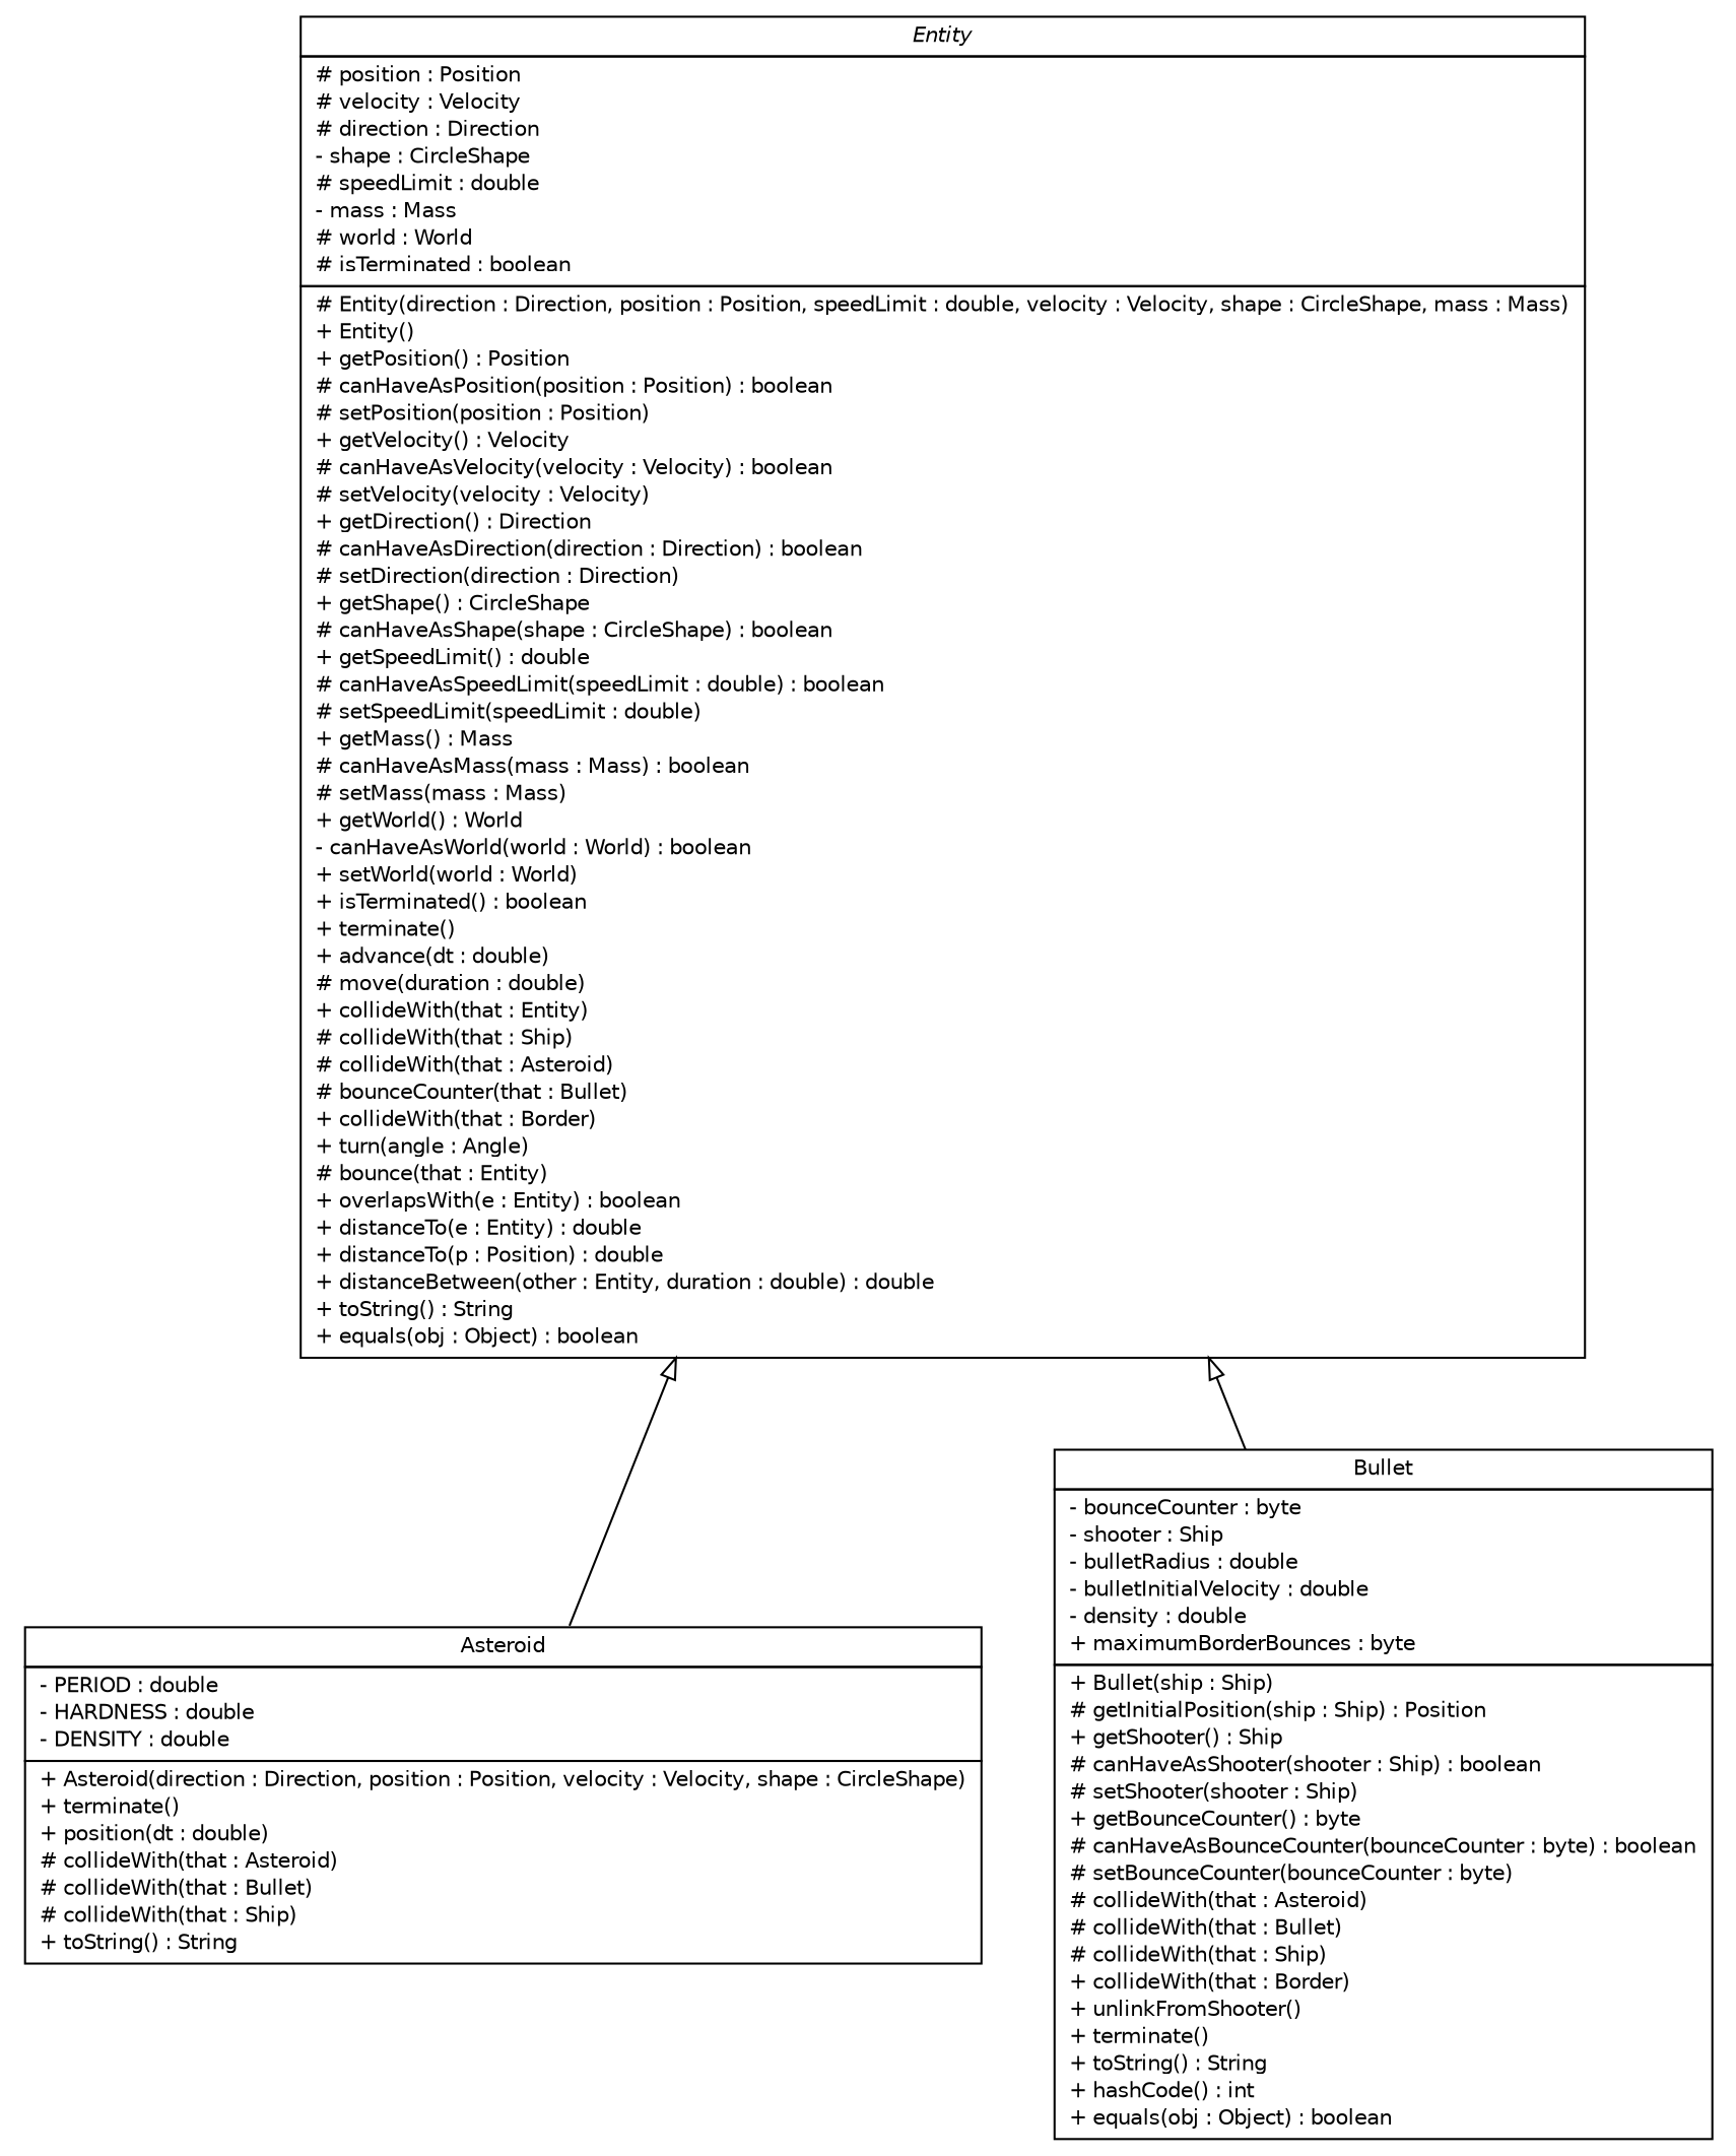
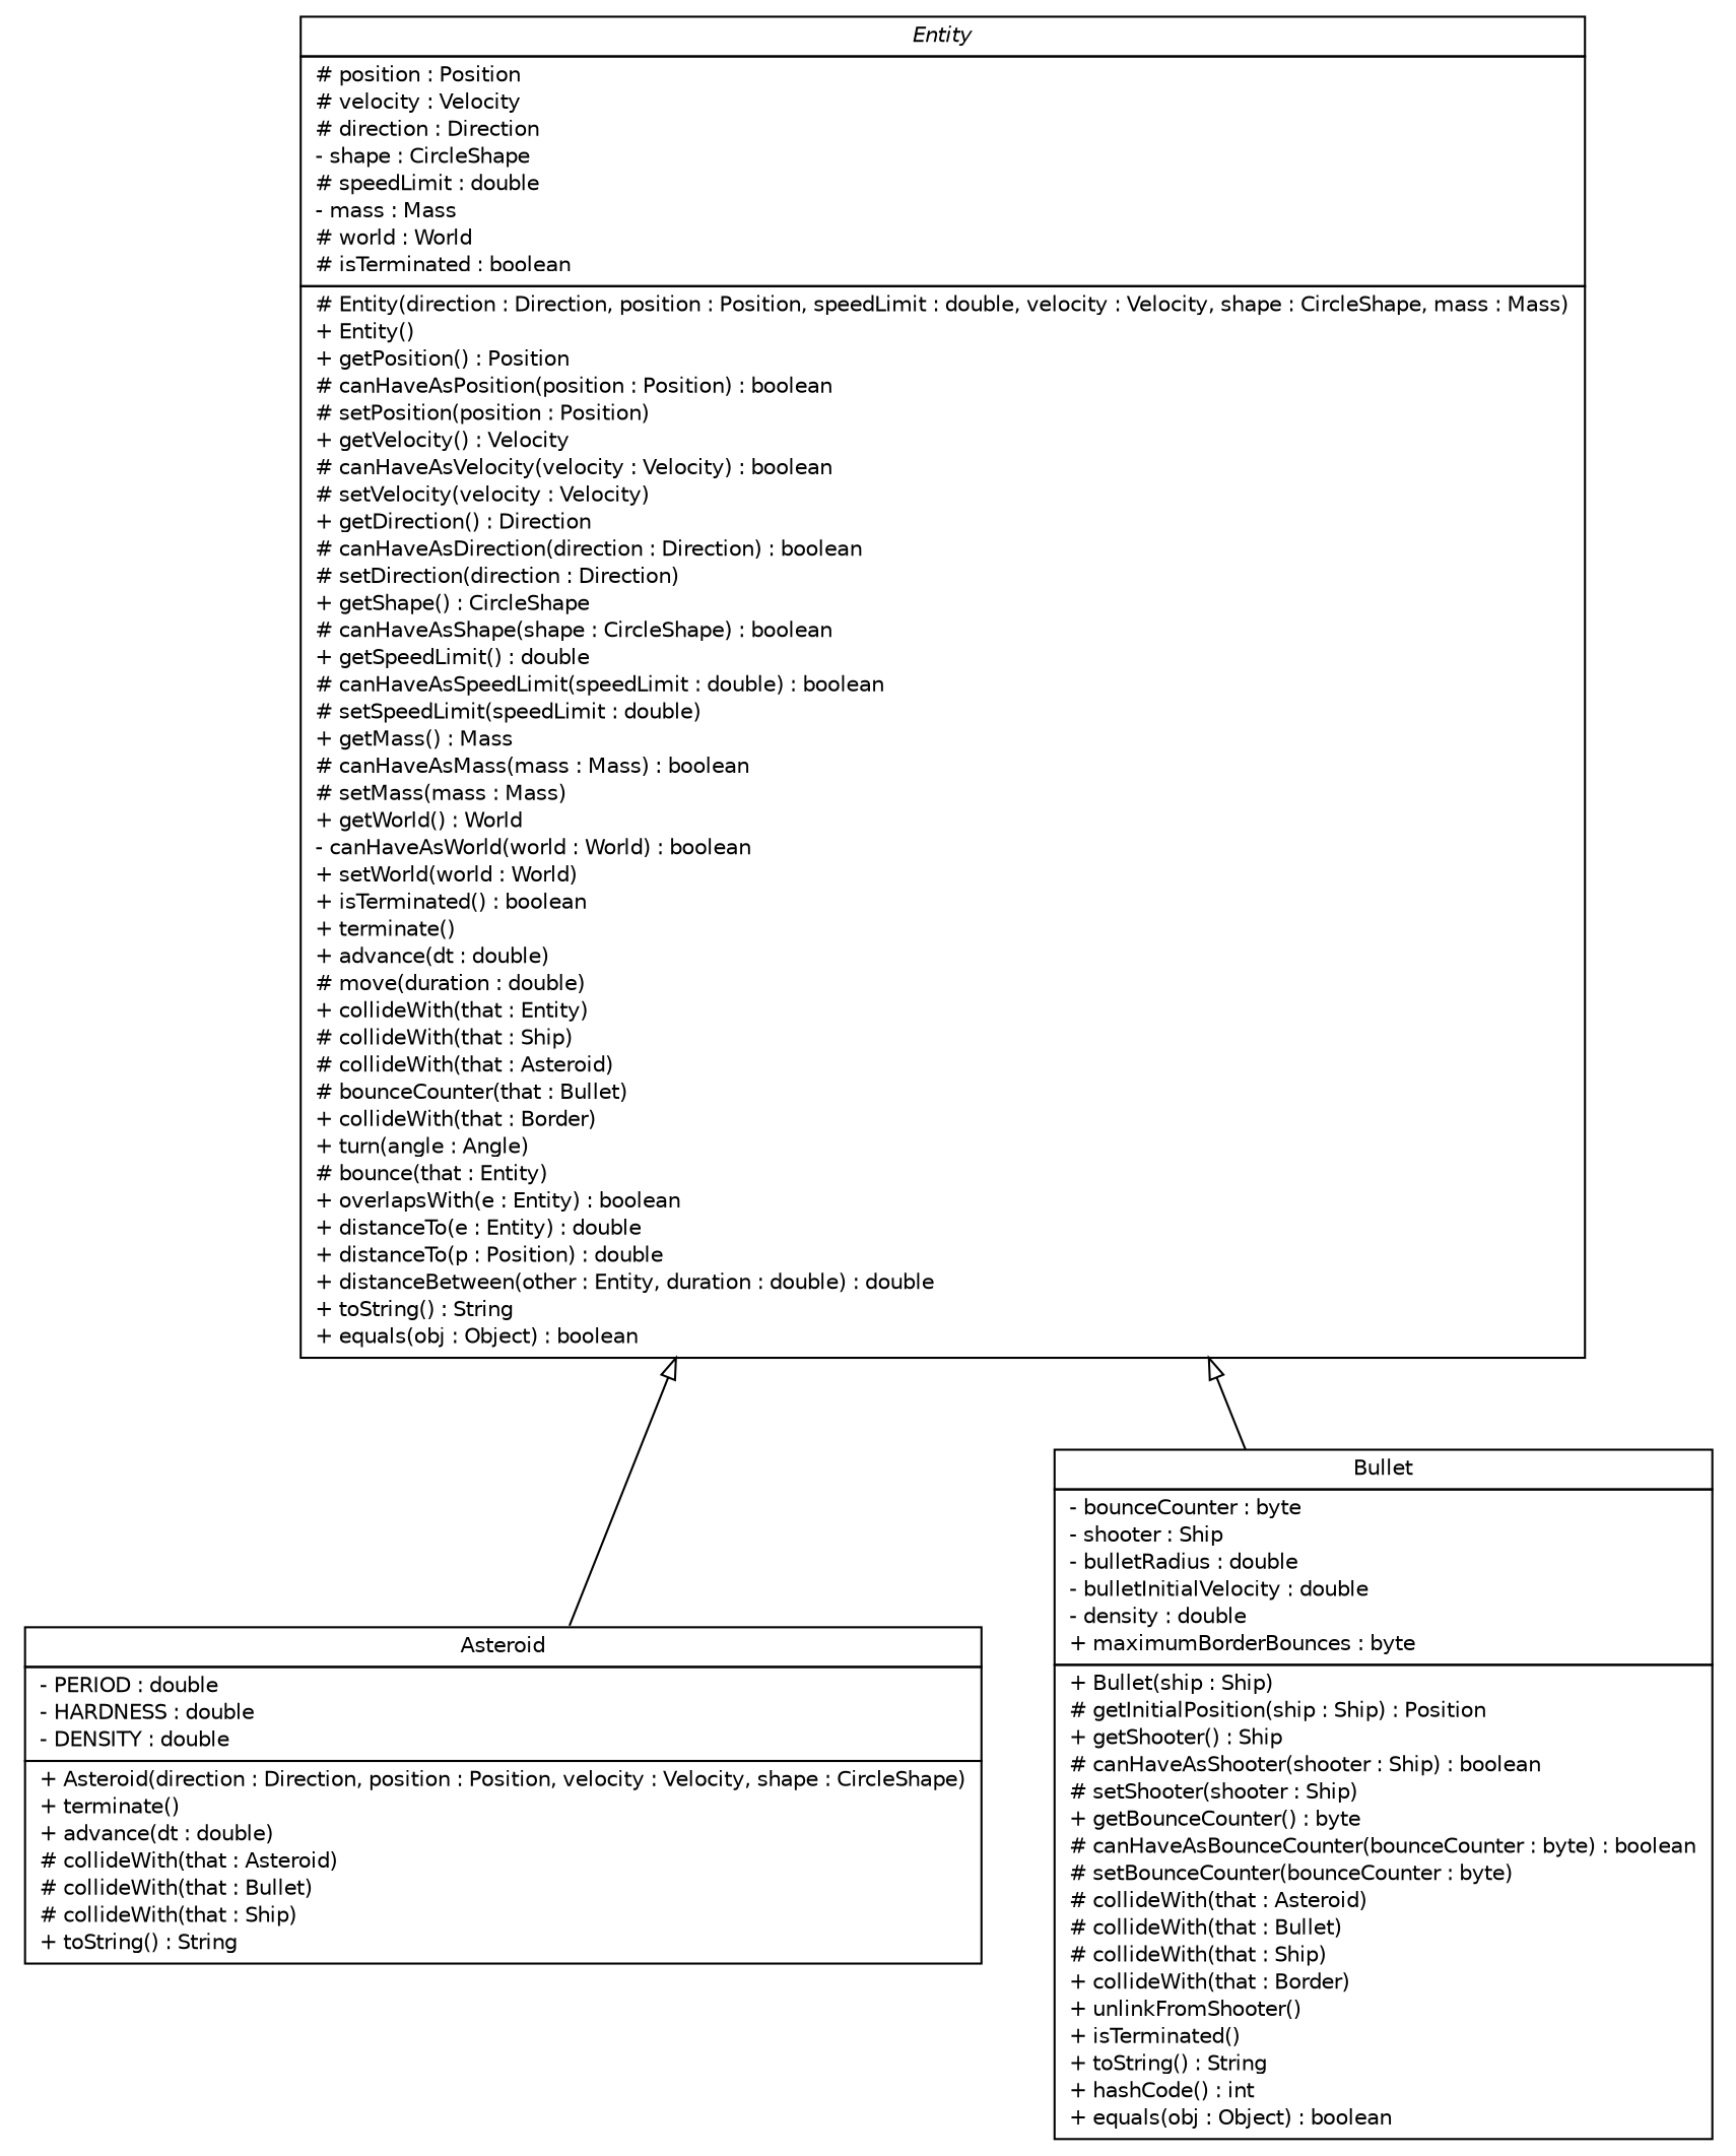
  digraph {
    nodesep=0.25
    ranksep=0.5
    node [fontcolor=black fontname=Helvetica fontsize=10.0 shape=plaintext]
    edge [arrowtail=empty dir=back fontname=Helvetica fontsize=10 headport=p labelfontname=Helvetica labelfontsize=10 tailport=p]
-   n1 [label=<<table title="world.entity.Asteroid" border="0" cellborder="1" cellspacing="0" cellpadding="2" port="p" href="./Asteroid.html"> 		<tr><td><table border="0" cellspacing="0" cellpadding="1"> <tr><td align="center" balign="center"> Asteroid </td></tr> 		</table></td></tr> 		<tr><td><table border="0" cellspacing="0" cellpadding="1"> <tr><td align="left" balign="left"> - PERIOD : double </td></tr> <tr><td align="left" balign="left"> - HARDNESS : double </td></tr> <tr><td align="left" balign="left"> - DENSITY : double </td></tr> 		</table></td></tr> 		<tr><td><table border="0" cellspacing="0" cellpadding="1"> <tr><td align="left" balign="left"> + Asteroid(direction : Direction, position : Position, velocity : Velocity, shape : CircleShape) </td></tr> <tr><td align="left" balign="left"> + terminate() </td></tr> <tr><td align="left" balign="left"> + position(dt : double) </td></tr> <tr><td align="left" balign="left"> # collideWith(that : Asteroid) </td></tr> <tr><td align="left" balign="left"> # collideWith(that : Bullet) </td></tr> <tr><td align="left" balign="left"> # collideWith(that : Ship) </td></tr> <tr><td align="left" balign="left"> + toString() : String </td></tr> 		</table></td></tr> 		</table>>]
+   n1 [label=<<table title="world.entity.Asteroid" border="0" cellborder="1" cellspacing="0" cellpadding="2" port="p" href="./Asteroid.html"> 		<tr><td><table border="0" cellspacing="0" cellpadding="1"> <tr><td align="center" balign="center"> Asteroid </td></tr> 		</table></td></tr> 		<tr><td><table border="0" cellspacing="0" cellpadding="1"> <tr><td align="left" balign="left"> - PERIOD : double </td></tr> <tr><td align="left" balign="left"> - HARDNESS : double </td></tr> <tr><td align="left" balign="left"> - DENSITY : double </td></tr> 		</table></td></tr> 		<tr><td><table border="0" cellspacing="0" cellpadding="1"> <tr><td align="left" balign="left"> + Asteroid(direction : Direction, position : Position, velocity : Velocity, shape : CircleShape) </td></tr> <tr><td align="left" balign="left"> + terminate() </td></tr> <tr><td align="left" balign="left"> + advance(dt : double) </td></tr> <tr><td align="left" balign="left"> # collideWith(that : Asteroid) </td></tr> <tr><td align="left" balign="left"> # collideWith(that : Bullet) </td></tr> <tr><td align="left" balign="left"> # collideWith(that : Ship) </td></tr> <tr><td align="left" balign="left"> + toString() : String </td></tr> 		</table></td></tr> 		</table>>]
    n2 [label=<<table title="world.entity.Entity" border="0" cellborder="1" cellspacing="0" cellpadding="2" port="p" href="./Entity.html"> 		<tr><td><table border="0" cellspacing="0" cellpadding="1"> <tr><td align="center" balign="center"><font face="Helvetica-Oblique"> Entity </font></td></tr> 		</table></td></tr> 		<tr><td><table border="0" cellspacing="0" cellpadding="1"> <tr><td align="left" balign="left"> # position : Position </td></tr> <tr><td align="left" balign="left"> # velocity : Velocity </td></tr> <tr><td align="left" balign="left"> # direction : Direction </td></tr> <tr><td align="left" balign="left"> - shape : CircleShape </td></tr> <tr><td align="left" balign="left"> # speedLimit : double </td></tr> <tr><td align="left" balign="left"> - mass : Mass </td></tr> <tr><td align="left" balign="left"> # world : World </td></tr> <tr><td align="left" balign="left"> # isTerminated : boolean </td></tr> 		</table></td></tr> 		<tr><td><table border="0" cellspacing="0" cellpadding="1"> <tr><td align="left" balign="left"> # Entity(direction : Direction, position : Position, speedLimit : double, velocity : Velocity, shape : CircleShape, mass : Mass) </td></tr> <tr><td align="left" balign="left"> + Entity() </td></tr> <tr><td align="left" balign="left"> + getPosition() : Position </td></tr> <tr><td align="left" balign="left"> # canHaveAsPosition(position : Position) : boolean </td></tr> <tr><td align="left" balign="left"> # setPosition(position : Position) </td></tr> <tr><td align="left" balign="left"> + getVelocity() : Velocity </td></tr> <tr><td align="left" balign="left"> # canHaveAsVelocity(velocity : Velocity) : boolean </td></tr> <tr><td align="left" balign="left"> # setVelocity(velocity : Velocity) </td></tr> <tr><td align="left" balign="left"> + getDirection() : Direction </td></tr> <tr><td align="left" balign="left"> # canHaveAsDirection(direction : Direction) : boolean </td></tr> <tr><td align="left" balign="left"> # setDirection(direction : Direction) </td></tr> <tr><td align="left" balign="left"> + getShape() : CircleShape </td></tr> <tr><td align="left" balign="left"> # canHaveAsShape(shape : CircleShape) : boolean </td></tr> <tr><td align="left" balign="left"> + getSpeedLimit() : double </td></tr> <tr><td align="left" balign="left"> # canHaveAsSpeedLimit(speedLimit : double) : boolean </td></tr> <tr><td align="left" balign="left"> # setSpeedLimit(speedLimit : double) </td></tr> <tr><td align="left" balign="left"> + getMass() : Mass </td></tr> <tr><td align="left" balign="left"> # canHaveAsMass(mass : Mass) : boolean </td></tr> <tr><td align="left" balign="left"> # setMass(mass : Mass) </td></tr> <tr><td align="left" balign="left"> + getWorld() : World </td></tr> <tr><td align="left" balign="left"> - canHaveAsWorld(world : World) : boolean </td></tr> <tr><td align="left" balign="left"> + setWorld(world : World) </td></tr> <tr><td align="left" balign="left"> + isTerminated() : boolean </td></tr> <tr><td align="left" balign="left"> + terminate() </td></tr> <tr><td align="left" balign="left"> + advance(dt : double) </td></tr> <tr><td align="left" balign="left"> # move(duration : double) </td></tr> <tr><td align="left" balign="left"> + collideWith(that : Entity) </td></tr> <tr><td align="left" balign="left"> # collideWith(that : Ship) </td></tr> <tr><td align="left" balign="left"> # collideWith(that : Asteroid) </td></tr> <tr><td align="left" balign="left"> # bounceCounter(that : Bullet) </td></tr> <tr><td align="left" balign="left"> + collideWith(that : Border) </td></tr> <tr><td align="left" balign="left"> + turn(angle : Angle) </td></tr> <tr><td align="left" balign="left"> # bounce(that : Entity) </td></tr> <tr><td align="left" balign="left"> + overlapsWith(e : Entity) : boolean </td></tr> <tr><td align="left" balign="left"> + distanceTo(e : Entity) : double </td></tr> <tr><td align="left" balign="left"> + distanceTo(p : Position) : double </td></tr> <tr><td align="left" balign="left"> + distanceBetween(other : Entity, duration : double) : double </td></tr> <tr><td align="left" balign="left"> + toString() : String </td></tr> <tr><td align="left" balign="left"> + equals(obj : Object) : boolean </td></tr> 		</table></td></tr> 		</table>>]
-   n3 [label=<<table title="world.entity.Bullet" border="0" cellborder="1" cellspacing="0" cellpadding="2" port="p" href="./Bullet.html"> 		<tr><td><table border="0" cellspacing="0" cellpadding="1"> <tr><td align="center" balign="center"> Bullet </td></tr> 		</table></td></tr> 		<tr><td><table border="0" cellspacing="0" cellpadding="1"> <tr><td align="left" balign="left"> - bounceCounter : byte </td></tr> <tr><td align="left" balign="left"> - shooter : Ship </td></tr> <tr><td align="left" balign="left"> - bulletRadius : double </td></tr> <tr><td align="left" balign="left"> - bulletInitialVelocity : double </td></tr> <tr><td align="left" balign="left"> - density : double </td></tr> <tr><td align="left" balign="left"> + maximumBorderBounces : byte </td></tr> 		</table></td></tr> 		<tr><td><table border="0" cellspacing="0" cellpadding="1"> <tr><td align="left" balign="left"> + Bullet(ship : Ship) </td></tr> <tr><td align="left" balign="left"> # getInitialPosition(ship : Ship) : Position </td></tr> <tr><td align="left" balign="left"> + getShooter() : Ship </td></tr> <tr><td align="left" balign="left"> # canHaveAsShooter(shooter : Ship) : boolean </td></tr> <tr><td align="left" balign="left"> # setShooter(shooter : Ship) </td></tr> <tr><td align="left" balign="left"> + getBounceCounter() : byte </td></tr> <tr><td align="left" balign="left"> # canHaveAsBounceCounter(bounceCounter : byte) : boolean </td></tr> <tr><td align="left" balign="left"> # setBounceCounter(bounceCounter : byte) </td></tr> <tr><td align="left" balign="left"> # collideWith(that : Asteroid) </td></tr> <tr><td align="left" balign="left"> # collideWith(that : Bullet) </td></tr> <tr><td align="left" balign="left"> # collideWith(that : Ship) </td></tr> <tr><td align="left" balign="left"> + collideWith(that : Border) </td></tr> <tr><td align="left" balign="left"> + unlinkFromShooter() </td></tr> <tr><td align="left" balign="left"> + terminate() </td></tr> <tr><td align="left" balign="left"> + toString() : String </td></tr> <tr><td align="left" balign="left"> + hashCode() : int </td></tr> <tr><td align="left" balign="left"> + equals(obj : Object) : boolean </td></tr> 		</table></td></tr> 		</table>>]
+   n3 [label=<<table title="world.entity.Bullet" border="0" cellborder="1" cellspacing="0" cellpadding="2" port="p" href="./Bullet.html"> 		<tr><td><table border="0" cellspacing="0" cellpadding="1"> <tr><td align="center" balign="center"> Bullet </td></tr> 		</table></td></tr> 		<tr><td><table border="0" cellspacing="0" cellpadding="1"> <tr><td align="left" balign="left"> - bounceCounter : byte </td></tr> <tr><td align="left" balign="left"> - shooter : Ship </td></tr> <tr><td align="left" balign="left"> - bulletRadius : double </td></tr> <tr><td align="left" balign="left"> - bulletInitialVelocity : double </td></tr> <tr><td align="left" balign="left"> - density : double </td></tr> <tr><td align="left" balign="left"> + maximumBorderBounces : byte </td></tr> 		</table></td></tr> 		<tr><td><table border="0" cellspacing="0" cellpadding="1"> <tr><td align="left" balign="left"> + Bullet(ship : Ship) </td></tr> <tr><td align="left" balign="left"> # getInitialPosition(ship : Ship) : Position </td></tr> <tr><td align="left" balign="left"> + getShooter() : Ship </td></tr> <tr><td align="left" balign="left"> # canHaveAsShooter(shooter : Ship) : boolean </td></tr> <tr><td align="left" balign="left"> # setShooter(shooter : Ship) </td></tr> <tr><td align="left" balign="left"> + getBounceCounter() : byte </td></tr> <tr><td align="left" balign="left"> # canHaveAsBounceCounter(bounceCounter : byte) : boolean </td></tr> <tr><td align="left" balign="left"> # setBounceCounter(bounceCounter : byte) </td></tr> <tr><td align="left" balign="left"> # collideWith(that : Asteroid) </td></tr> <tr><td align="left" balign="left"> # collideWith(that : Bullet) </td></tr> <tr><td align="left" balign="left"> # collideWith(that : Ship) </td></tr> <tr><td align="left" balign="left"> + collideWith(that : Border) </td></tr> <tr><td align="left" balign="left"> + unlinkFromShooter() </td></tr> <tr><td align="left" balign="left"> + isTerminated() </td></tr> <tr><td align="left" balign="left"> + toString() : String </td></tr> <tr><td align="left" balign="left"> + hashCode() : int </td></tr> <tr><td align="left" balign="left"> + equals(obj : Object) : boolean </td></tr> 		</table></td></tr> 		</table>>]
    n2 -> n1
    n2 -> n3
  }
